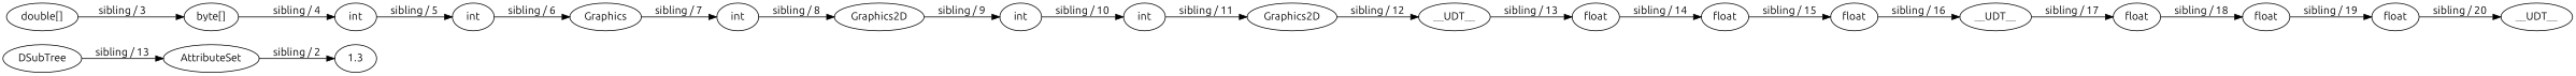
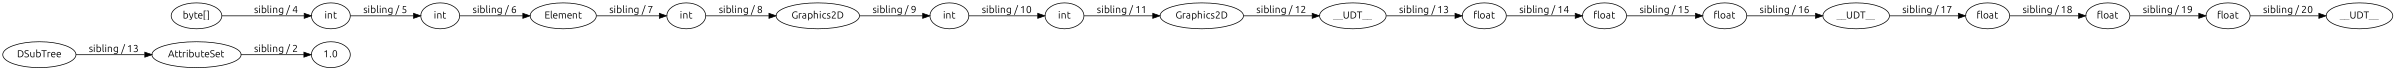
  digraph {
    fontname=Ubuntu
    rankdir=LR
    node [fontname=Ubuntu]
    edge [constraint=true direction=LR fontname=Ubuntu]
-   n1 [label=1.3]
+   n1 [label=1.0]
    n2 [label=DSubTree]
    n3 [label=AttributeSet]
-   n4 [label="double[]"]
    n5 [label="byte[]"]
    n6 [label=int]
    n7 [label=int]
-   n8 [label=Graphics]
+   n8 [label=Element]
    n9 [label=int]
    n10 [label=Graphics2D]
    n11 [label=int]
    n12 [label=int]
    n13 [label=Graphics2D]
    n14 [label=__UDT__]
    n15 [label=float]
    n16 [label=float]
    n17 [label=float]
    n18 [label=__UDT__]
    n19 [label=float]
    n20 [label=float]
    n21 [label=float]
    n22 [label=__UDT__]
    n2 -> n3 [label="sibling / 13"]
    n3 -> n1 [label="sibling / 2"]
-   n4 -> n5 [label="sibling / 3"]
    n5 -> n6 [label="sibling / 4"]
    n6 -> n7 [label="sibling / 5"]
    n7 -> n8 [label="sibling / 6"]
    n8 -> n9 [label="sibling / 7"]
    n9 -> n10 [label="sibling / 8"]
    n10 -> n11 [label="sibling / 9"]
    n11 -> n12 [label="sibling / 10"]
    n12 -> n13 [label="sibling / 11"]
    n13 -> n14 [label="sibling / 12"]
    n14 -> n15 [label="sibling / 13"]
    n15 -> n16 [label="sibling / 14"]
    n16 -> n17 [label="sibling / 15"]
    n17 -> n18 [label="sibling / 16"]
    n18 -> n19 [label="sibling / 17"]
    n19 -> n20 [label="sibling / 18"]
    n20 -> n21 [label="sibling / 19"]
    n21 -> n22 [label="sibling / 20"]
  }
